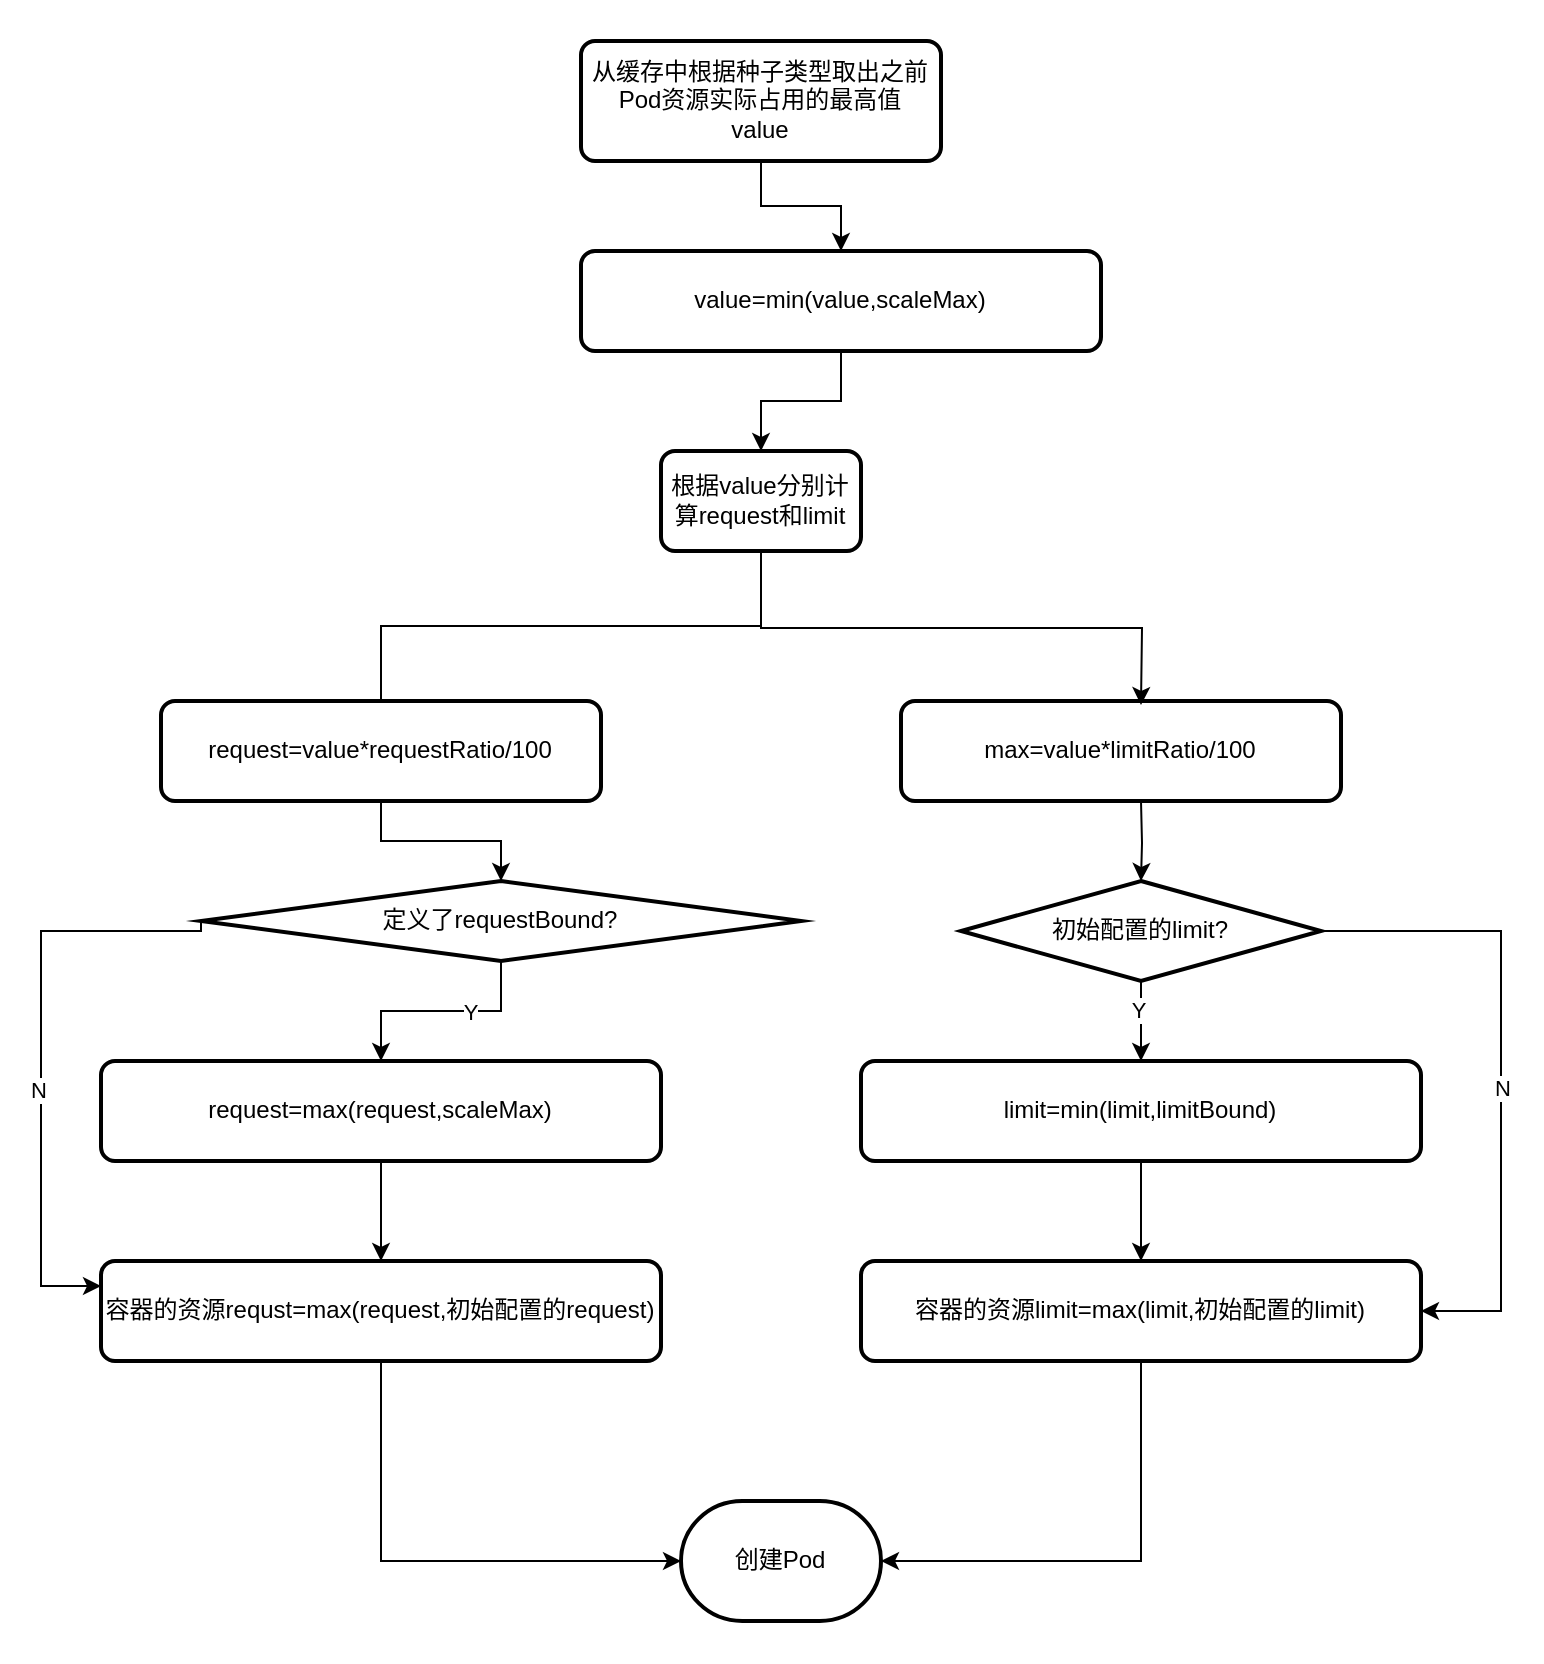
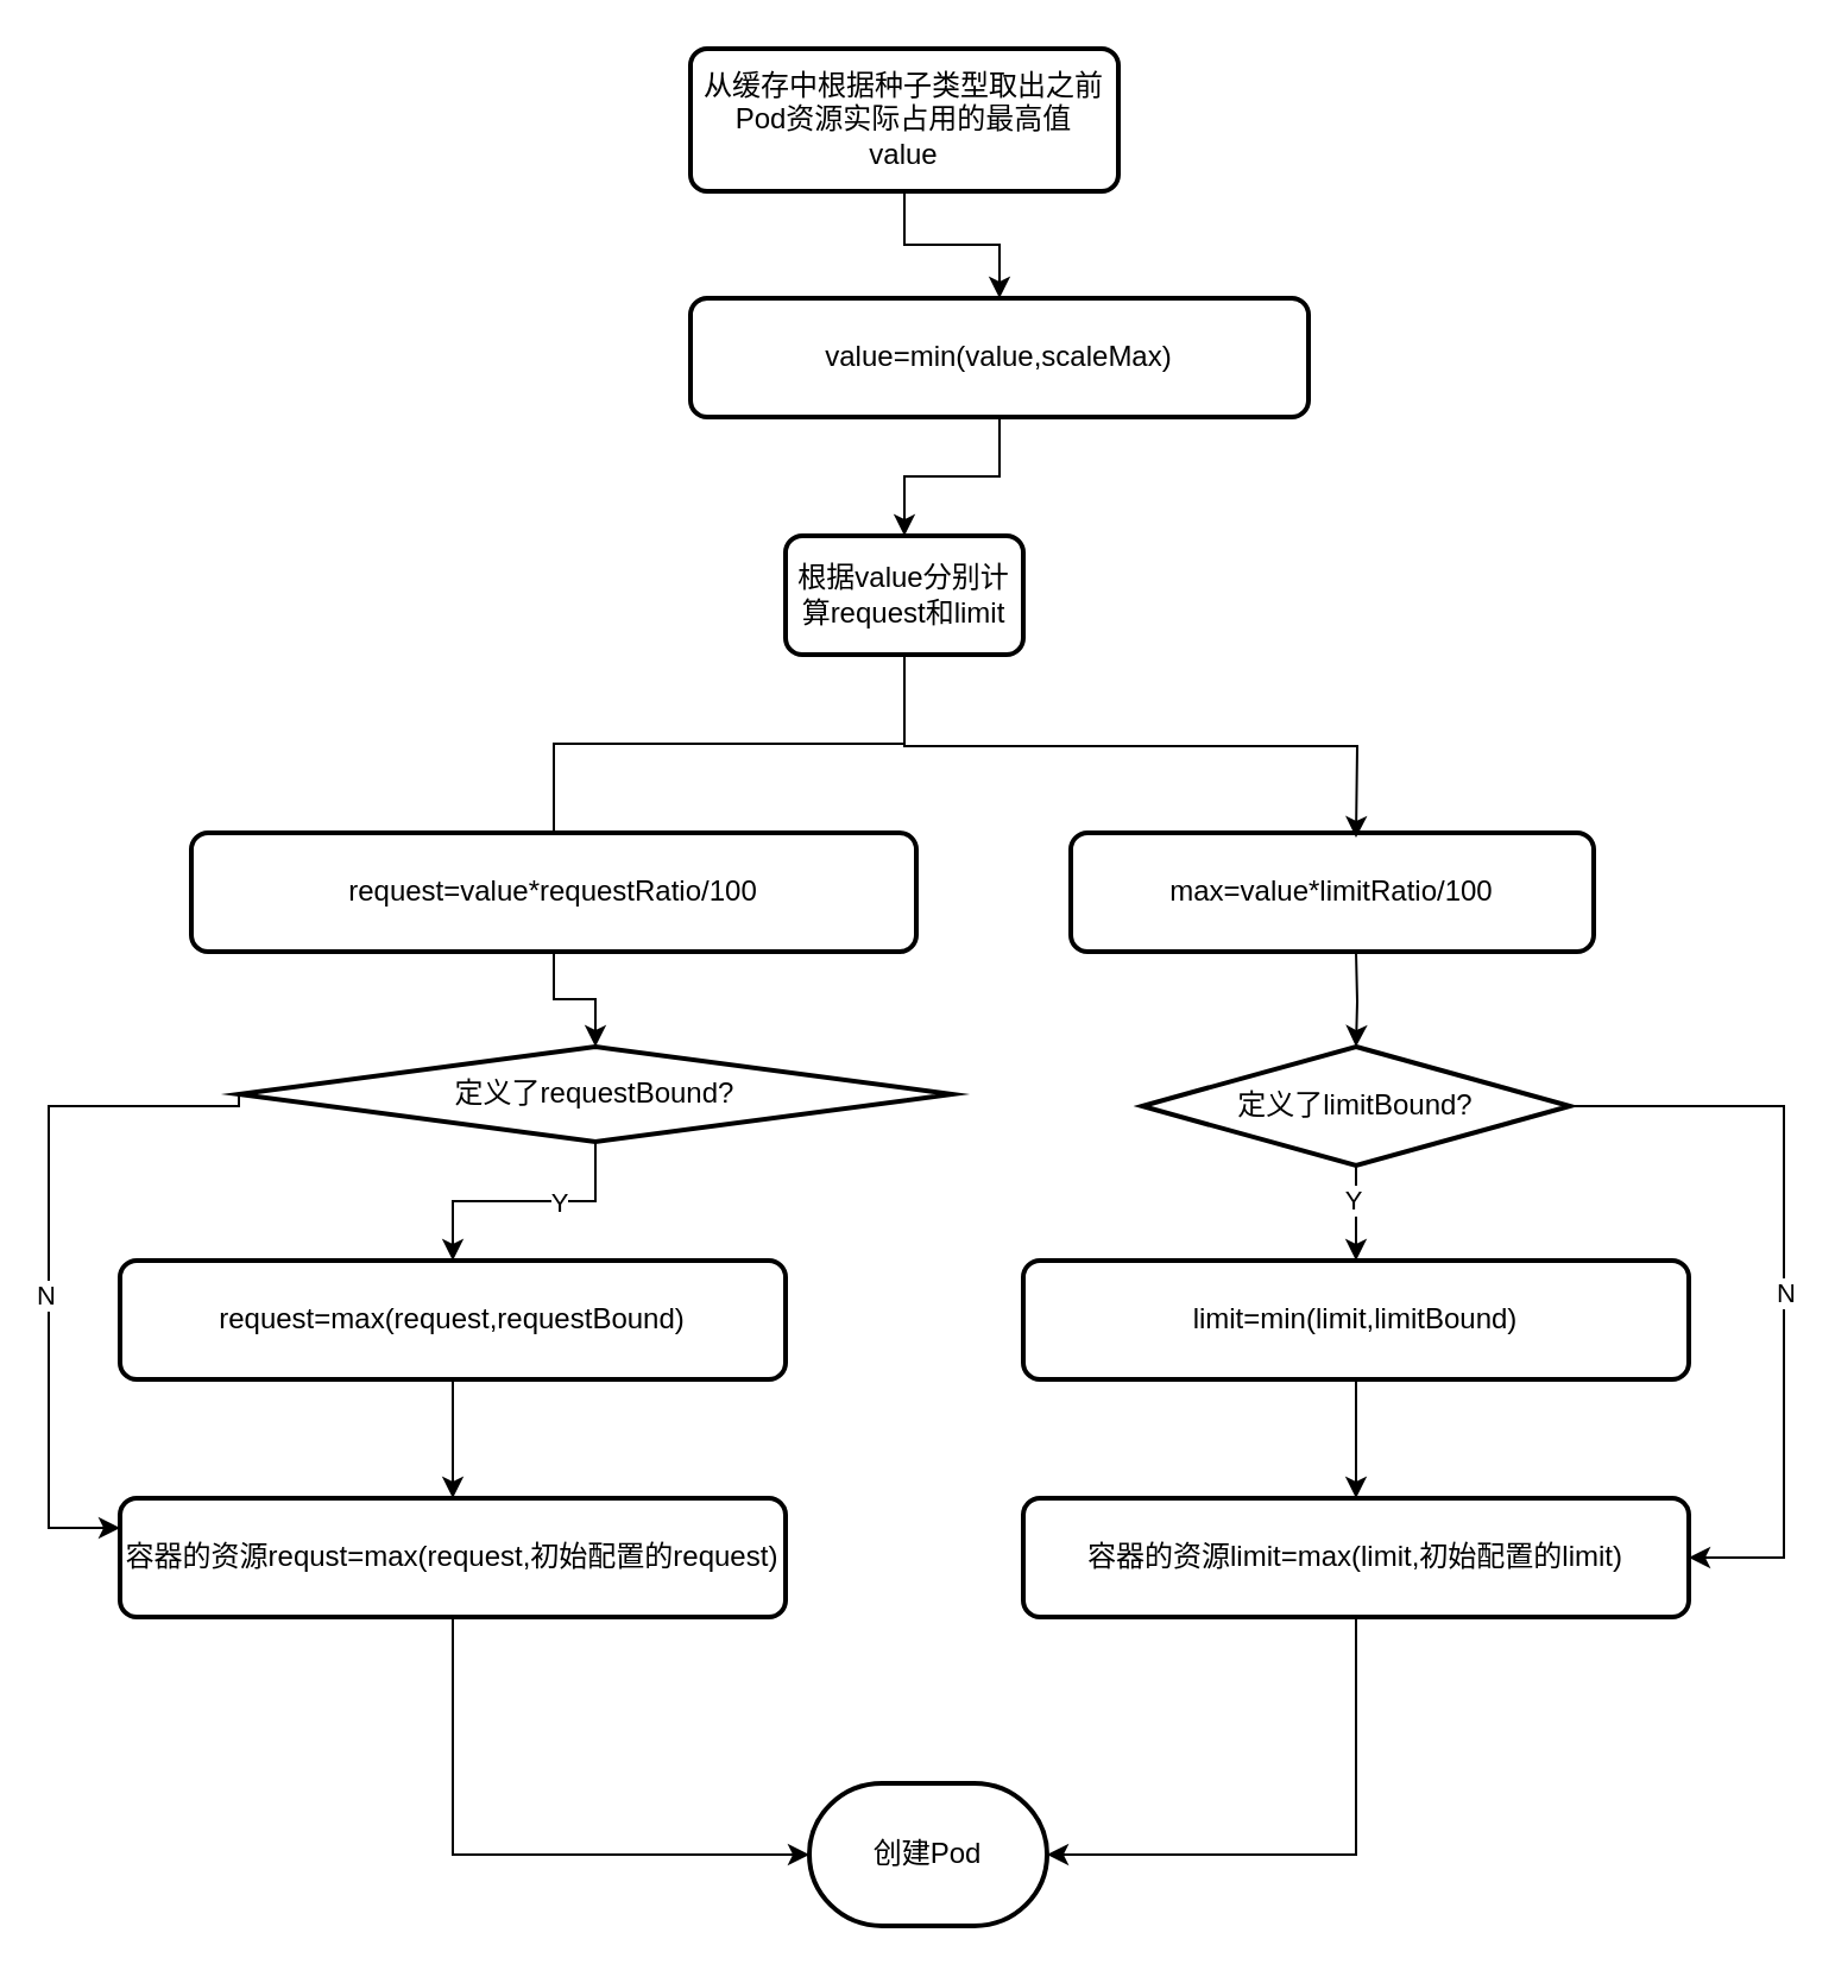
  <mxCell id="0" />
  <mxCell id="1" parent="0" />
  <mxCell id="2" value="从缓存中根据种子类型取出之前Pod资源实际占用的最高值&lt;div&gt;value&lt;/div&gt;" style="rounded=1;whiteSpace=wrap;html=1;absoluteArcSize=1;arcSize=14;strokeWidth=2;" vertex="1" parent="1"><mxGeometry x="290" y="20" width="180" height="60" as="geometry" /></mxCell>
  <mxCell id="3" style="edgeStyle=orthogonalEdgeStyle;rounded=0;orthogonalLoop=1;jettySize=auto;html=1;exitX=0.5;exitY=1;exitDx=0;exitDy=0;entryX=0.5;entryY=0;entryDx=0;entryDy=0;" edge="1" parent="1" source="5" target="7"><mxGeometry relative="1" as="geometry"><mxPoint x="380" y="180" as="sourcePoint" /><mxPoint x="380" y="220" as="targetPoint" /><Array as="points" /></mxGeometry></mxCell>
  <mxCell id="4" style="edgeStyle=orthogonalEdgeStyle;rounded=0;orthogonalLoop=1;jettySize=auto;html=1;exitX=0.5;exitY=1;exitDx=0;exitDy=0;entryX=0.5;entryY=0;entryDx=0;entryDy=0;" edge="1" parent="1" source="2" target="5"><mxGeometry relative="1" as="geometry"><mxPoint x="380" y="120" as="targetPoint" /></mxGeometry></mxCell>
  <mxCell id="5" value="value=min(value,scaleMax)" style="rounded=1;whiteSpace=wrap;html=1;absoluteArcSize=1;arcSize=14;strokeWidth=2;" vertex="1" parent="1"><mxGeometry x="290" y="125" width="260" height="50" as="geometry" /></mxCell>
  <mxCell id="6" style="edgeStyle=orthogonalEdgeStyle;rounded=0;orthogonalLoop=1;jettySize=auto;html=1;exitX=0.5;exitY=1;exitDx=0;exitDy=0;entryX=0.5;entryY=0;entryDx=0;entryDy=0;endArrow=none;" edge="1" parent="1" source="7" target="9"><mxGeometry relative="1" as="geometry" /></mxCell>
  <mxCell id="7" value="根据value分别计算request和limit" style="rounded=1;whiteSpace=wrap;html=1;absoluteArcSize=1;arcSize=14;strokeWidth=2;" vertex="1" parent="1"><mxGeometry x="330" y="225" width="100" height="50" as="geometry" /></mxCell>
  <mxCell id="8" value="" style="edgeStyle=orthogonalEdgeStyle;rounded=0;orthogonalLoop=1;jettySize=auto;html=1;" edge="1" parent="1" source="9" target="16"><mxGeometry relative="1" as="geometry" /></mxCell>
- <mxCell id="9" value="request=value*requestRatio/100" style="rounded=1;whiteSpace=wrap;html=1;absoluteArcSize=1;arcSize=14;strokeWidth=2;" vertex="1" parent="1"><mxGeometry x="80" y="350" width="220" height="50" as="geometry" /></mxCell>
+ <mxCell id="9" value="request=value*requestRatio/100" style="rounded=1;whiteSpace=wrap;html=1;absoluteArcSize=1;arcSize=14;strokeWidth=2;" vertex="1" parent="1"><mxGeometry x="80" y="350" width="305" height="50" as="geometry" /></mxCell>
  <mxCell id="10" value="max=value*limitRatio/100" style="rounded=1;whiteSpace=wrap;html=1;absoluteArcSize=1;arcSize=14;strokeWidth=2;" vertex="1" parent="1"><mxGeometry x="450" y="350" width="220" height="50" as="geometry" /></mxCell>
  <mxCell id="11" style="edgeStyle=orthogonalEdgeStyle;rounded=0;orthogonalLoop=1;jettySize=auto;html=1;exitX=0.5;exitY=1;exitDx=0;exitDy=0;entryX=0.5;entryY=0;entryDx=0;entryDy=0;" edge="1" parent="1" source="7"><mxGeometry relative="1" as="geometry"><mxPoint x="760" y="277" as="sourcePoint" /><mxPoint x="570" y="352" as="targetPoint" /></mxGeometry></mxCell>
  <mxCell id="12" value="" style="edgeStyle=orthogonalEdgeStyle;rounded=0;orthogonalLoop=1;jettySize=auto;html=1;" edge="1" parent="1" source="16" target="18"><mxGeometry relative="1" as="geometry" /></mxCell>
  <mxCell id="13" value="Y" style="edgeLabel;html=1;align=center;verticalAlign=middle;resizable=0;points=[];" vertex="1" connectable="0" parent="12"><mxGeometry x="-0.25" relative="1" as="geometry"><mxPoint as="offset" /></mxGeometry></mxCell>
  <mxCell id="14" style="edgeStyle=orthogonalEdgeStyle;rounded=0;orthogonalLoop=1;jettySize=auto;html=1;exitX=0;exitY=0.5;exitDx=0;exitDy=0;exitPerimeter=0;entryX=0;entryY=0.25;entryDx=0;entryDy=0;" edge="1" parent="1" source="16" target="27"><mxGeometry relative="1" as="geometry"><Array as="points"><mxPoint x="20" y="465" /><mxPoint x="20" y="643" /></Array></mxGeometry></mxCell>
  <mxCell id="15" value="N" style="edgeLabel;html=1;align=center;verticalAlign=middle;resizable=0;points=[];" vertex="1" connectable="0" parent="14"><mxGeometry x="0.12" y="-2" relative="1" as="geometry"><mxPoint as="offset" /></mxGeometry></mxCell>
  <mxCell id="16" value="定义了requestBound?" style="strokeWidth=2;html=1;shape=mxgraph.flowchart.decision;whiteSpace=wrap;" vertex="1" parent="1"><mxGeometry x="100" y="440" width="300" height="40" as="geometry" /></mxCell>
  <mxCell id="17" style="edgeStyle=orthogonalEdgeStyle;rounded=0;orthogonalLoop=1;jettySize=auto;html=1;exitX=0.5;exitY=1;exitDx=0;exitDy=0;entryX=0.5;entryY=0;entryDx=0;entryDy=0;" edge="1" parent="1" source="18" target="27"><mxGeometry relative="1" as="geometry" /></mxCell>
- <mxCell id="18" value="request=max(request,scaleMax)" style="rounded=1;whiteSpace=wrap;html=1;absoluteArcSize=1;arcSize=14;strokeWidth=2;" vertex="1" parent="1"><mxGeometry x="50" y="530" width="280" height="50" as="geometry" /></mxCell>
+ <mxCell id="18" value="request=max(request,requestBound)" style="rounded=1;whiteSpace=wrap;html=1;absoluteArcSize=1;arcSize=14;strokeWidth=2;" vertex="1" parent="1"><mxGeometry x="50" y="530" width="280" height="50" as="geometry" /></mxCell>
  <mxCell id="19" value="" style="edgeStyle=orthogonalEdgeStyle;rounded=0;orthogonalLoop=1;jettySize=auto;html=1;" edge="1" parent="1" target="24"><mxGeometry relative="1" as="geometry"><mxPoint x="570" y="400" as="sourcePoint" /></mxGeometry></mxCell>
  <mxCell id="20" value="" style="edgeStyle=orthogonalEdgeStyle;rounded=0;orthogonalLoop=1;jettySize=auto;html=1;" edge="1" parent="1" source="24" target="26"><mxGeometry relative="1" as="geometry" /></mxCell>
  <mxCell id="21" value="Y" style="edgeLabel;html=1;align=center;verticalAlign=middle;resizable=0;points=[];" vertex="1" connectable="0" parent="20"><mxGeometry x="-0.3" y="-2" relative="1" as="geometry"><mxPoint as="offset" /></mxGeometry></mxCell>
  <mxCell id="22" style="edgeStyle=orthogonalEdgeStyle;rounded=0;orthogonalLoop=1;jettySize=auto;html=1;exitX=1;exitY=0.5;exitDx=0;exitDy=0;exitPerimeter=0;entryX=1;entryY=0.5;entryDx=0;entryDy=0;" edge="1" parent="1" source="24" target="28"><mxGeometry relative="1" as="geometry"><Array as="points"><mxPoint x="750" y="465" /><mxPoint x="750" y="655" /></Array></mxGeometry></mxCell>
  <mxCell id="23" value="N" style="edgeLabel;html=1;align=center;verticalAlign=middle;resizable=0;points=[];" vertex="1" connectable="0" parent="22"><mxGeometry x="0.05" relative="1" as="geometry"><mxPoint as="offset" /></mxGeometry></mxCell>
- <mxCell id="24" value="初始配置的limit?" style="strokeWidth=2;html=1;shape=mxgraph.flowchart.decision;whiteSpace=wrap;" vertex="1" parent="1"><mxGeometry x="480" y="440" width="180" height="50" as="geometry" /></mxCell>
+ <mxCell id="24" value="定义了limitBound?" style="strokeWidth=2;html=1;shape=mxgraph.flowchart.decision;whiteSpace=wrap;" vertex="1" parent="1"><mxGeometry x="480" y="440" width="180" height="50" as="geometry" /></mxCell>
  <mxCell id="25" style="edgeStyle=orthogonalEdgeStyle;rounded=0;orthogonalLoop=1;jettySize=auto;html=1;exitX=0.5;exitY=1;exitDx=0;exitDy=0;entryX=0.5;entryY=0;entryDx=0;entryDy=0;" edge="1" parent="1" source="26" target="28"><mxGeometry relative="1" as="geometry" /></mxCell>
  <mxCell id="26" value="limit=min(limit,limitBound)" style="rounded=1;whiteSpace=wrap;html=1;absoluteArcSize=1;arcSize=14;strokeWidth=2;" vertex="1" parent="1"><mxGeometry x="430" y="530" width="280" height="50" as="geometry" /></mxCell>
  <mxCell id="27" value="容器的资源requst=max(request,初始配置的request)" style="rounded=1;whiteSpace=wrap;html=1;absoluteArcSize=1;arcSize=14;strokeWidth=2;" vertex="1" parent="1"><mxGeometry x="50" y="630" width="280" height="50" as="geometry" /></mxCell>
  <mxCell id="28" value="容器的资源limit=max(limit,初始配置的limit)" style="rounded=1;whiteSpace=wrap;html=1;absoluteArcSize=1;arcSize=14;strokeWidth=2;" vertex="1" parent="1"><mxGeometry x="430" y="630" width="280" height="50" as="geometry" /></mxCell>
  <mxCell id="29" value="创建Pod" style="strokeWidth=2;html=1;shape=mxgraph.flowchart.terminator;whiteSpace=wrap;" vertex="1" parent="1"><mxGeometry x="340" y="750" width="100" height="60" as="geometry" /></mxCell>
  <mxCell id="30" style="edgeStyle=orthogonalEdgeStyle;rounded=0;orthogonalLoop=1;jettySize=auto;html=1;entryX=0;entryY=0.5;entryDx=0;entryDy=0;entryPerimeter=0;exitX=0.5;exitY=1;exitDx=0;exitDy=0;" edge="1" parent="1" source="27" target="29"><mxGeometry relative="1" as="geometry" /></mxCell>
  <mxCell id="31" style="edgeStyle=orthogonalEdgeStyle;rounded=0;orthogonalLoop=1;jettySize=auto;html=1;entryX=1;entryY=0.5;entryDx=0;entryDy=0;entryPerimeter=0;" edge="1" parent="1" source="28" target="29"><mxGeometry relative="1" as="geometry" /></mxCell>
